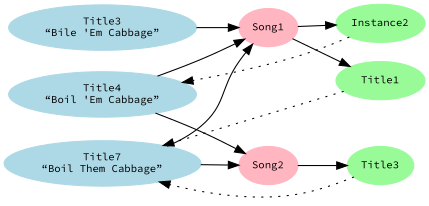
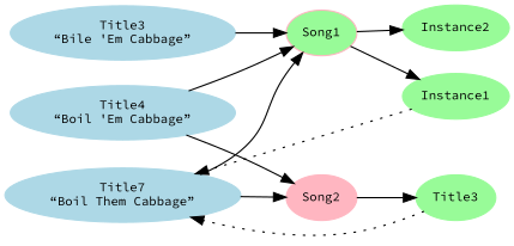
  digraph {
    fontname="Source Code Pro"
    rankdir=LR
    node [color=lightblue fontname="Source Code Pro" fontsize=10 style=filled]
    edge [fontname="Source Code Pro"]
    n1 [arrowtail=normal label="Title7\n“Boil Them Cabbage”"]
-   Song1 [color=lightpink]
+   Song1 [color=lightpink fillcolor=palegreen]
    Song2 [color=lightpink]
-   Instance1 [color=palegreen label=Title1]
+   Instance1 [color=palegreen]
    Instance2 [color=palegreen]
    n6 [color=palegreen label=Title3]
    n7 [label="Title4\n“Boil 'Em Cabbage”"]
    n8 [label="Title3\n“Bile 'Em Cabbage”"]
    n1 -> Song1
    n1 -> Song2
    Song1 -> Instance1
    Song1 -> Instance2
    Song2 -> n6
    Instance1 -> n1 [constraint=false style=dotted]
-   Instance2 -> n7 [constraint=false style=dotted]
    n6 -> n1 [constraint=false style=dotted]
    n7 -> Song1
    n7 -> Song2
    n8 -> Song1
  }
